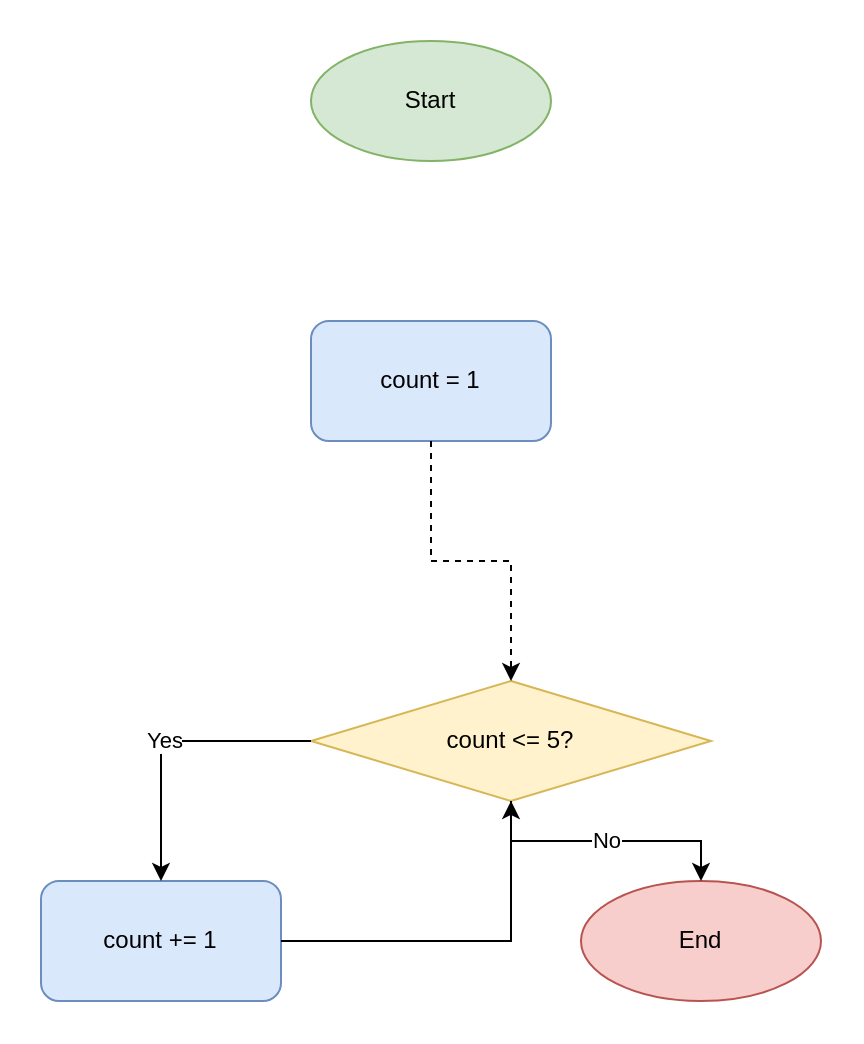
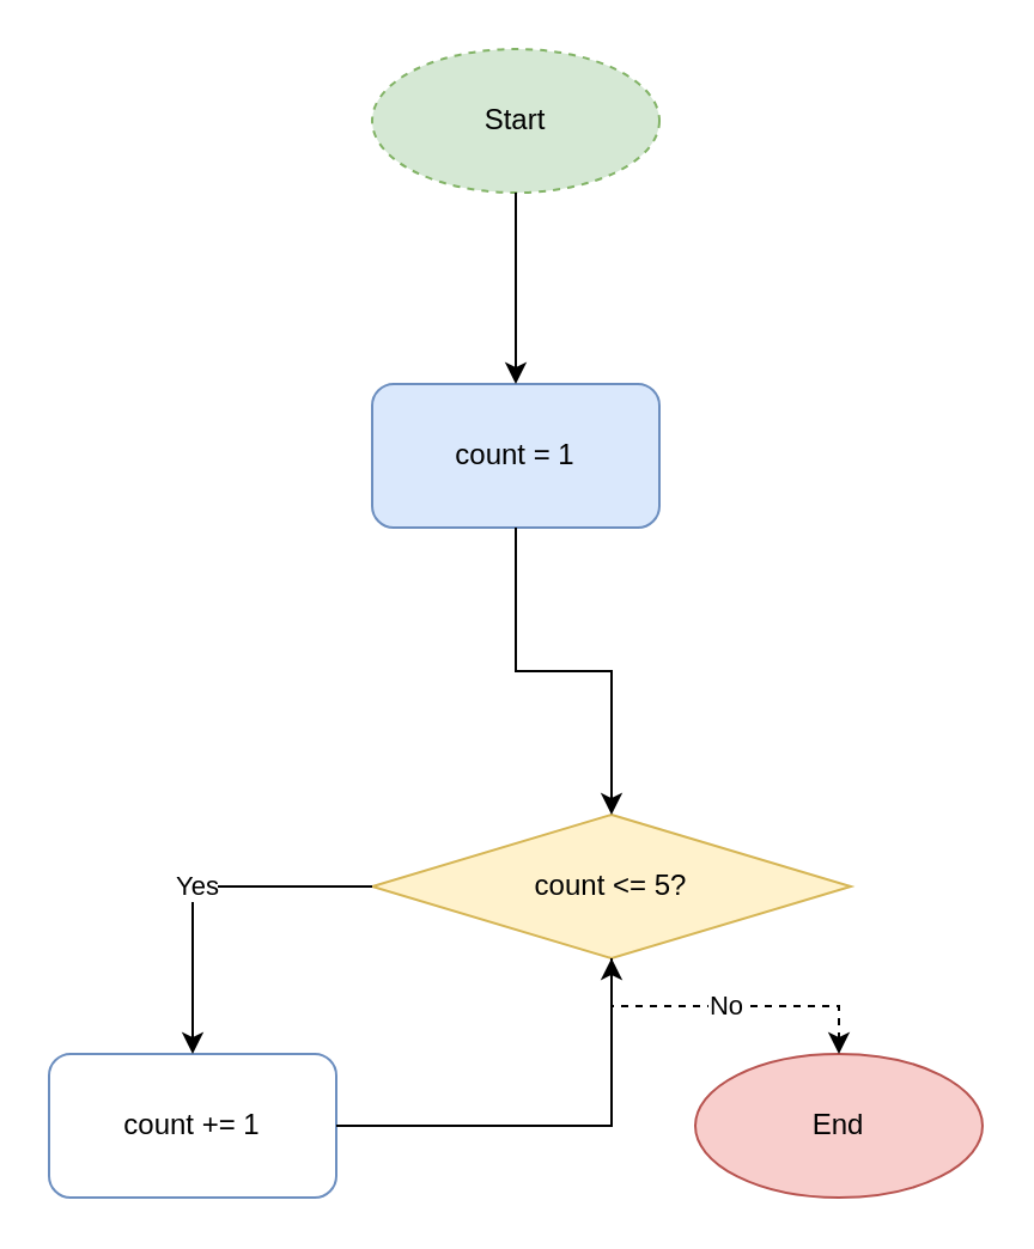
  <mxCell id="0" />
  <mxCell id="1" parent="0" />
- <mxCell id="2" value="Start" style="ellipse;whiteSpace=wrap;html=1;aspect=fixed;fillColor=#d5e8d4;strokeColor=#82b366;" vertex="1" parent="1"><mxGeometry x="155" y="20" width="120" height="60" as="geometry" /></mxCell>
+ <mxCell id="2" value="Start" style="ellipse;whiteSpace=wrap;html=1;aspect=fixed;fillColor=#d5e8d4;strokeColor=#82b366;dashed=1;" vertex="1" parent="1"><mxGeometry x="155" y="20" width="120" height="60" as="geometry" /></mxCell>
  <mxCell id="3" value="count = 1" style="rounded=1;whiteSpace=wrap;html=1;fillColor=#dae8fc;strokeColor=#6c8ebf;" vertex="1" parent="1"><mxGeometry x="155" y="160" width="120" height="60" as="geometry" /></mxCell>
  <mxCell id="4" value="count &lt;= 5?" style="rhombus;whiteSpace=wrap;html=1;fillColor=#fff2cc;strokeColor=#d6b656;" vertex="1" parent="1"><mxGeometry x="155" y="340" width="200" height="60" as="geometry" /></mxCell>
- <mxCell id="5" value="count += 1" style="rounded=1;whiteSpace=wrap;html=1;fillColor=#dae8fc;strokeColor=#6c8ebf;" vertex="1" parent="1"><mxGeometry x="20" y="440" width="120" height="60" as="geometry" /></mxCell>
+ <mxCell id="5" value="count += 1" style="rounded=1;whiteSpace=wrap;html=1;fillColor=#ffffff;strokeColor=#6c8ebf;" vertex="1" parent="1"><mxGeometry x="20" y="440" width="120" height="60" as="geometry" /></mxCell>
  <mxCell id="6" value="End" style="ellipse;whiteSpace=wrap;html=1;aspect=fixed;fillColor=#f8cecc;strokeColor=#b85450;" vertex="1" parent="1"><mxGeometry x="290" y="440" width="120" height="60" as="geometry" /></mxCell>
- <mxCell id="8" style="edgeStyle=orthogonalEdgeStyle;rounded=0;orthogonalLoop=1;jettySize=auto;html=1;endArrow=classic;startArrow=none;dashed=1;" edge="1" parent="1" source="3" target="4"><mxGeometry relative="1" as="geometry" /></mxCell>
+ <mxCell id="7" style="edgeStyle=orthogonalEdgeStyle;rounded=0;orthogonalLoop=1;jettySize=auto;html=1;endArrow=classic;startArrow=none;" edge="1" parent="1" source="2" target="3"><mxGeometry relative="1" as="geometry" /></mxCell>
+ <mxCell id="8" style="edgeStyle=orthogonalEdgeStyle;rounded=0;orthogonalLoop=1;jettySize=auto;html=1;endArrow=classic;startArrow=none;" edge="1" parent="1" source="3" target="4"><mxGeometry relative="1" as="geometry" /></mxCell>
  <mxCell id="9" value="Yes" style="edgeStyle=orthogonalEdgeStyle;rounded=0;orthogonalLoop=1;jettySize=auto;html=1;endArrow=classic;startArrow=none;" edge="1" parent="1" source="4" target="5"><mxGeometry relative="1" as="geometry" /></mxCell>
- <mxCell id="10" value="No" style="edgeStyle=orthogonalEdgeStyle;rounded=0;orthogonalLoop=1;jettySize=auto;html=1;endArrow=classic;startArrow=none;" edge="1" parent="1" source="4" target="6"><mxGeometry relative="1" as="geometry" /></mxCell>
+ <mxCell id="10" value="No" style="edgeStyle=orthogonalEdgeStyle;rounded=0;orthogonalLoop=1;jettySize=auto;html=1;endArrow=classic;startArrow=none;dashed=1;" edge="1" parent="1" source="4" target="6"><mxGeometry relative="1" as="geometry" /></mxCell>
  <mxCell id="11" style="edgeStyle=orthogonalEdgeStyle;rounded=0;orthogonalLoop=1;jettySize=auto;html=1;endArrow=classic;startArrow=none;" edge="1" parent="1" source="5" target="4"><mxGeometry relative="1" as="geometry" /></mxCell>
